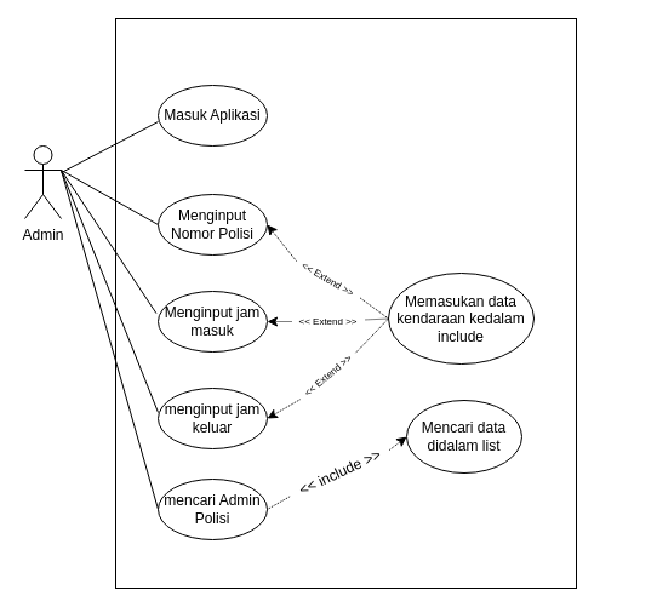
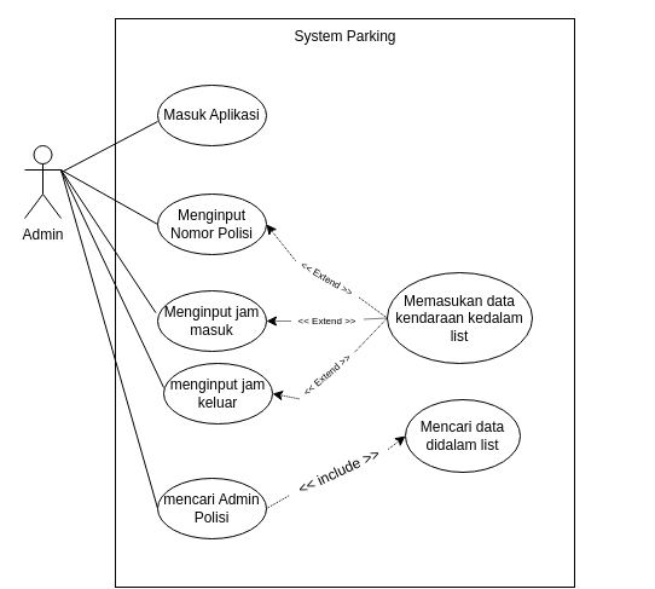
  <mxCell id="0" />
  <mxCell id="1" parent="0" />
  <mxCell id="2" style="rounded=0;orthogonalLoop=1;jettySize=auto;html=1;entryX=0;entryY=0.6;entryDx=0;entryDy=0;entryPerimeter=0;endArrow=none;endFill=0;" edge="1" parent="1" source="7" target="8"><mxGeometry relative="1" as="geometry" /></mxCell>
  <mxCell id="3" style="edgeStyle=none;rounded=0;orthogonalLoop=1;jettySize=auto;html=1;exitX=1;exitY=0.333;exitDx=0;exitDy=0;exitPerimeter=0;entryX=0;entryY=0.5;entryDx=0;entryDy=0;endArrow=none;endFill=0;" edge="1" parent="1" source="7" target="9"><mxGeometry relative="1" as="geometry" /></mxCell>
  <mxCell id="4" style="edgeStyle=none;rounded=0;orthogonalLoop=1;jettySize=auto;html=1;exitX=1;exitY=0.333;exitDx=0;exitDy=0;exitPerimeter=0;entryX=-0.017;entryY=0.363;entryDx=0;entryDy=0;entryPerimeter=0;endArrow=none;endFill=0;" edge="1" parent="1" source="7" target="10"><mxGeometry relative="1" as="geometry" /></mxCell>
  <mxCell id="5" style="edgeStyle=none;rounded=0;orthogonalLoop=1;jettySize=auto;html=1;exitX=1;exitY=0.333;exitDx=0;exitDy=0;exitPerimeter=0;entryX=0;entryY=0.4;entryDx=0;entryDy=0;entryPerimeter=0;endArrow=none;endFill=0;" edge="1" parent="1" source="7" target="11"><mxGeometry relative="1" as="geometry" /></mxCell>
  <mxCell id="6" style="edgeStyle=none;rounded=0;orthogonalLoop=1;jettySize=auto;html=1;exitX=1;exitY=0.333;exitDx=0;exitDy=0;exitPerimeter=0;entryX=0;entryY=0.5;entryDx=0;entryDy=0;fontSize=12;endArrow=none;endFill=0;strokeWidth=1;" edge="1" parent="1" source="7" target="24"><mxGeometry relative="1" as="geometry" /></mxCell>
  <mxCell id="7" value="Admin" style="shape=umlActor;verticalLabelPosition=bottom;verticalAlign=top;html=1;outlineConnect=0;" vertex="1" parent="1"><mxGeometry x="20" y="120" width="30" height="60" as="geometry" /></mxCell>
  <mxCell id="8" value="Masuk Aplikasi" style="ellipse;whiteSpace=wrap;html=1;" vertex="1" parent="1"><mxGeometry x="130" y="70" width="90" height="50" as="geometry" /></mxCell>
  <mxCell id="9" value="Menginput Nomor Polisi" style="ellipse;whiteSpace=wrap;html=1;" vertex="1" parent="1"><mxGeometry x="130" y="160" width="90" height="50" as="geometry" /></mxCell>
  <mxCell id="10" value="Menginput jam masuk" style="ellipse;whiteSpace=wrap;html=1;" vertex="1" parent="1"><mxGeometry x="130" y="240" width="90" height="50" as="geometry" /></mxCell>
- <mxCell id="11" value="menginput jam keluar" style="ellipse;whiteSpace=wrap;html=1;" vertex="1" parent="1"><mxGeometry x="130" y="320" width="90" height="50" as="geometry" /></mxCell>
+ <mxCell id="11" value="menginput jam keluar" style="ellipse;whiteSpace=wrap;html=1;" vertex="1" parent="1"><mxGeometry x="135" y="300" width="90" height="50" as="geometry" /></mxCell>
  <mxCell id="12" style="edgeStyle=none;rounded=0;orthogonalLoop=1;jettySize=auto;html=1;exitX=0;exitY=0.5;exitDx=0;exitDy=0;entryX=1;entryY=0.5;entryDx=0;entryDy=0;endArrow=classic;endFill=1;dashed=1;dashPattern=1 1;strokeWidth=1;startArrow=none;" edge="1" parent="1" source="16" target="9"><mxGeometry relative="1" as="geometry" /></mxCell>
  <mxCell id="13" style="edgeStyle=none;rounded=0;orthogonalLoop=1;jettySize=auto;html=1;exitX=0;exitY=0.5;exitDx=0;exitDy=0;dashed=1;dashPattern=1 1;endArrow=classic;endFill=1;strokeWidth=1;startArrow=none;" edge="1" parent="1" source="18" target="10"><mxGeometry relative="1" as="geometry" /></mxCell>
  <mxCell id="14" style="edgeStyle=none;rounded=0;orthogonalLoop=1;jettySize=auto;html=1;exitX=0;exitY=0.5;exitDx=0;exitDy=0;entryX=1;entryY=0.5;entryDx=0;entryDy=0;dashed=1;dashPattern=1 1;endArrow=classic;endFill=1;strokeWidth=1;startArrow=none;" edge="1" parent="1" source="20" target="11"><mxGeometry relative="1" as="geometry" /></mxCell>
- <mxCell id="15" value="Memasukan data kendaraan kedalam include" style="ellipse;whiteSpace=wrap;html=1;" vertex="1" parent="1"><mxGeometry x="320" y="225" width="120" height="75" as="geometry" /></mxCell>
+ <mxCell id="15" value="Memasukan data kendaraan kedalam list" style="ellipse;whiteSpace=wrap;html=1;" vertex="1" parent="1"><mxGeometry x="320" y="225" width="120" height="75" as="geometry" /></mxCell>
  <mxCell id="16" value="&amp;lt;&amp;lt; Extend &amp;gt;&amp;gt;" style="text;html=1;resizable=0;autosize=1;align=center;verticalAlign=middle;points=[];fillColor=none;strokeColor=none;rounded=0;fontSize=8;rotation=30;" vertex="1" parent="1"><mxGeometry x="240" y="220" width="60" height="20" as="geometry" /></mxCell>
  <mxCell id="17" value="" style="edgeStyle=none;rounded=0;orthogonalLoop=1;jettySize=auto;html=1;exitX=0;exitY=0.5;exitDx=0;exitDy=0;entryX=1;entryY=0.5;entryDx=0;entryDy=0;endArrow=none;endFill=1;dashed=1;dashPattern=1 1;strokeWidth=1;" edge="1" parent="1" source="15" target="16"><mxGeometry relative="1" as="geometry"><mxPoint x="290" y="270" as="sourcePoint" /><mxPoint x="220" y="185" as="targetPoint" /></mxGeometry></mxCell>
  <mxCell id="18" value="&amp;lt;&amp;lt; Extend &amp;gt;&amp;gt;" style="text;html=1;resizable=0;autosize=1;align=center;verticalAlign=middle;points=[];fillColor=none;strokeColor=none;rounded=0;fontSize=8;rotation=0;" vertex="1" parent="1"><mxGeometry x="240" y="255" width="60" height="20" as="geometry" /></mxCell>
  <mxCell id="19" value="" style="edgeStyle=none;rounded=0;orthogonalLoop=1;jettySize=auto;html=1;exitX=0;exitY=0.5;exitDx=0;exitDy=0;dashed=1;dashPattern=1 1;endArrow=none;endFill=1;strokeWidth=1;" edge="1" parent="1" source="15" target="18"><mxGeometry relative="1" as="geometry"><mxPoint x="290" y="270" as="sourcePoint" /><mxPoint x="219.875" y="266.862" as="targetPoint" /></mxGeometry></mxCell>
  <mxCell id="20" value="&amp;lt;&amp;lt; Extend &amp;gt;&amp;gt;" style="text;html=1;resizable=0;autosize=1;align=center;verticalAlign=middle;points=[];fillColor=none;strokeColor=none;rounded=0;fontSize=8;rotation=-40;" vertex="1" parent="1"><mxGeometry x="240" y="300" width="60" height="20" as="geometry" /></mxCell>
  <mxCell id="21" value="" style="edgeStyle=none;rounded=0;orthogonalLoop=1;jettySize=auto;html=1;exitX=0;exitY=0.5;exitDx=0;exitDy=0;entryX=1;entryY=0.5;entryDx=0;entryDy=0;dashed=1;dashPattern=1 1;endArrow=none;endFill=1;strokeWidth=1;" edge="1" parent="1" source="15" target="20"><mxGeometry relative="1" as="geometry"><mxPoint x="290" y="270" as="sourcePoint" /><mxPoint x="220" y="345" as="targetPoint" /></mxGeometry></mxCell>
+ <mxCell id="22" value="&lt;font style=&quot;font-size: 12px;&quot;&gt;System Parking&lt;/font&gt;" style="text;html=1;resizable=0;autosize=1;align=center;verticalAlign=middle;points=[];fillColor=none;strokeColor=none;rounded=0;fontSize=8;" vertex="1" parent="1"><mxGeometry x="235" y="20" width="100" height="20" as="geometry" /></mxCell>
  <mxCell id="23" style="edgeStyle=none;rounded=0;orthogonalLoop=1;jettySize=auto;html=1;exitX=1;exitY=0.5;exitDx=0;exitDy=0;entryX=0;entryY=0.5;entryDx=0;entryDy=0;fontSize=12;endArrow=classic;endFill=1;strokeWidth=1;dashed=1;dashPattern=1 1;startArrow=none;" edge="1" parent="1" source="26" target="25"><mxGeometry relative="1" as="geometry" /></mxCell>
  <mxCell id="24" value="mencari Admin Polisi" style="ellipse;whiteSpace=wrap;html=1;" vertex="1" parent="1"><mxGeometry x="130" y="395" width="90" height="50" as="geometry" /></mxCell>
  <mxCell id="25" value="Mencari data didalam list" style="ellipse;whiteSpace=wrap;html=1;" vertex="1" parent="1"><mxGeometry x="335" y="330" width="95" height="60" as="geometry" /></mxCell>
  <mxCell id="26" value="&amp;lt;&amp;lt; include &amp;gt;&amp;gt;" style="text;html=1;resizable=0;autosize=1;align=center;verticalAlign=middle;points=[];fillColor=none;strokeColor=none;rounded=0;fontSize=12;rotation=-25;" vertex="1" parent="1"><mxGeometry x="235" y="380" width="90" height="20" as="geometry" /></mxCell>
  <mxCell id="27" value="" style="edgeStyle=none;rounded=0;orthogonalLoop=1;jettySize=auto;html=1;exitX=1;exitY=0.5;exitDx=0;exitDy=0;entryX=0;entryY=0.5;entryDx=0;entryDy=0;fontSize=12;endArrow=none;endFill=1;strokeWidth=1;dashed=1;dashPattern=1 1;" edge="1" parent="1" source="24" target="26"><mxGeometry relative="1" as="geometry"><mxPoint x="220" y="420" as="sourcePoint" /><mxPoint x="335" y="370" as="targetPoint" /></mxGeometry></mxCell>
  <mxCell id="28" value="" style="rounded=0;whiteSpace=wrap;html=1;fontSize=12;fillColor=none;rotation=90;" vertex="1" parent="1"><mxGeometry x="50" y="60" width="470" height="380" as="geometry" /></mxCell>
